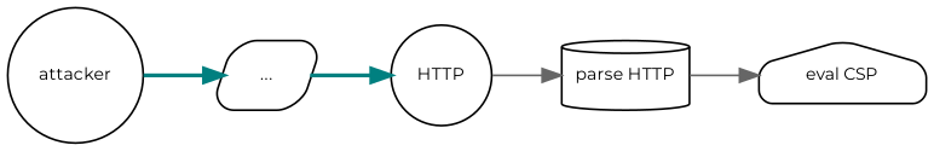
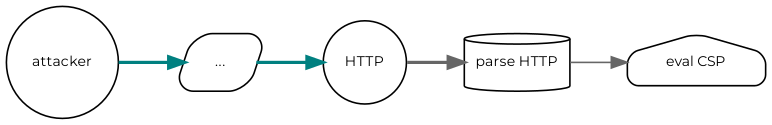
  digraph {
    fontname=Montserrat
    rankdir=LR
    splines=polyline
    node [fontname=Montserrat fontsize=9 margin=0.1 shape=circle style=rounded]
    edge [color=teal fontname=Montserrat fontsize=9 margin=0.1 style=bold]
    n1 [label=attacker]
    n2 [label="..." shape=parallelogram]
    n3 [label=HTTP]
    n4 [label="parse HTTP" shape=cylinder]
    n5 [label="eval CSP" shape=house]
    n1 -> n2
    n2 -> n3
-   n3 -> n4 [color=gray40 style=solid]
+   n3 -> n4 [color=gray40]
    n4 -> n5 [color=gray40 style=solid]
  }
